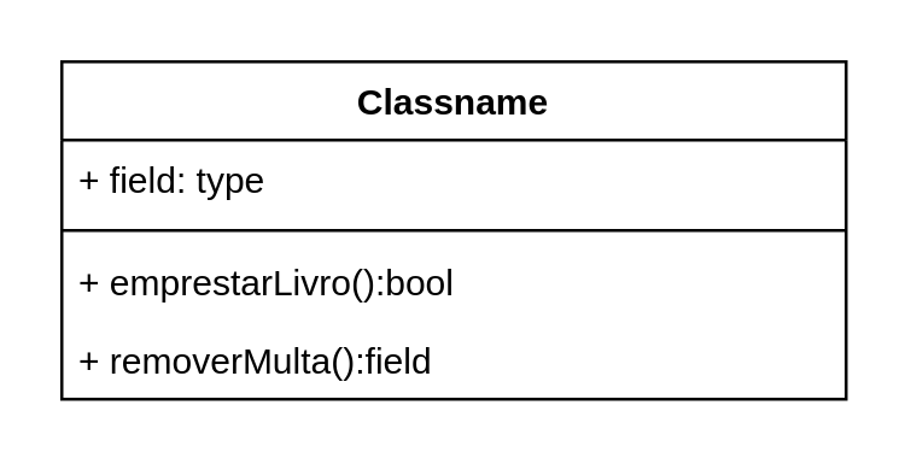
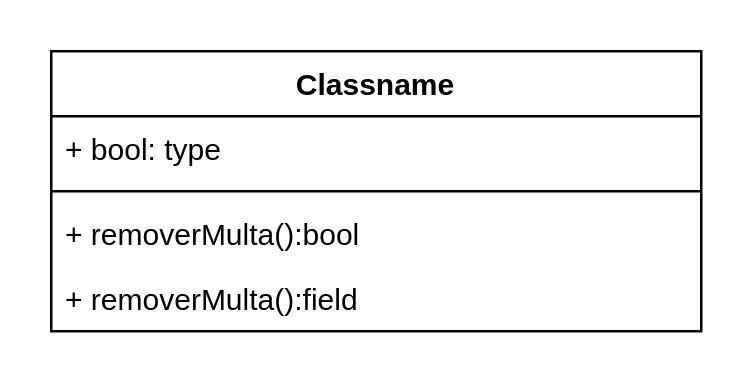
  <mxCell id="0" />
  <mxCell id="1" parent="0" />
  <mxCell id="2" value="Classname" style="swimlane;fontStyle=1;align=center;verticalAlign=top;childLayout=stackLayout;horizontal=1;startSize=26;horizontalStack=0;resizeParent=1;resizeParentMax=0;resizeLast=0;collapsible=1;marginBottom=0;whiteSpace=wrap;html=1;" vertex="1" parent="1"><mxGeometry x="20" y="20" width="260" height="112" as="geometry" /></mxCell>
- <mxCell id="3" value="+ field: type" style="text;strokeColor=none;fillColor=none;align=left;verticalAlign=top;spacingLeft=4;spacingRight=4;overflow=hidden;rotatable=0;points=[[0,0.5],[1,0.5]];portConstraint=eastwest;whiteSpace=wrap;html=1;" vertex="1" parent="2"><mxGeometry y="26" width="260" height="26" as="geometry" /></mxCell>
+ <mxCell id="3" value="+ bool: type" style="text;strokeColor=none;fillColor=none;align=left;verticalAlign=top;spacingLeft=4;spacingRight=4;overflow=hidden;rotatable=0;points=[[0,0.5],[1,0.5]];portConstraint=eastwest;whiteSpace=wrap;html=1;" vertex="1" parent="2"><mxGeometry y="26" width="260" height="26" as="geometry" /></mxCell>
  <mxCell id="4" value="" style="line;strokeWidth=1;fillColor=none;align=left;verticalAlign=middle;spacingTop=-1;spacingLeft=3;spacingRight=3;rotatable=0;labelPosition=right;points=[];portConstraint=eastwest;strokeColor=inherit;" vertex="1" parent="2"><mxGeometry y="52" width="260" height="8" as="geometry" /></mxCell>
- <mxCell id="5" value="+ emprestarLivro():bool" style="text;strokeColor=none;fillColor=none;align=left;verticalAlign=top;spacingLeft=4;spacingRight=4;overflow=hidden;rotatable=0;points=[[0,0.5],[1,0.5]];portConstraint=eastwest;whiteSpace=wrap;html=1;" vertex="1" parent="2"><mxGeometry y="60" width="260" height="26" as="geometry" /></mxCell>
+ <mxCell id="5" value="+ removerMulta():bool" style="text;strokeColor=none;fillColor=none;align=left;verticalAlign=top;spacingLeft=4;spacingRight=4;overflow=hidden;rotatable=0;points=[[0,0.5],[1,0.5]];portConstraint=eastwest;whiteSpace=wrap;html=1;" vertex="1" parent="2"><mxGeometry y="60" width="260" height="26" as="geometry" /></mxCell>
  <mxCell id="6" value="+ removerMulta():field" style="text;strokeColor=none;fillColor=none;align=left;verticalAlign=top;spacingLeft=4;spacingRight=4;overflow=hidden;rotatable=0;points=[[0,0.5],[1,0.5]];portConstraint=eastwest;whiteSpace=wrap;html=1;" vertex="1" parent="2"><mxGeometry y="86" width="260" height="26" as="geometry" /></mxCell>
